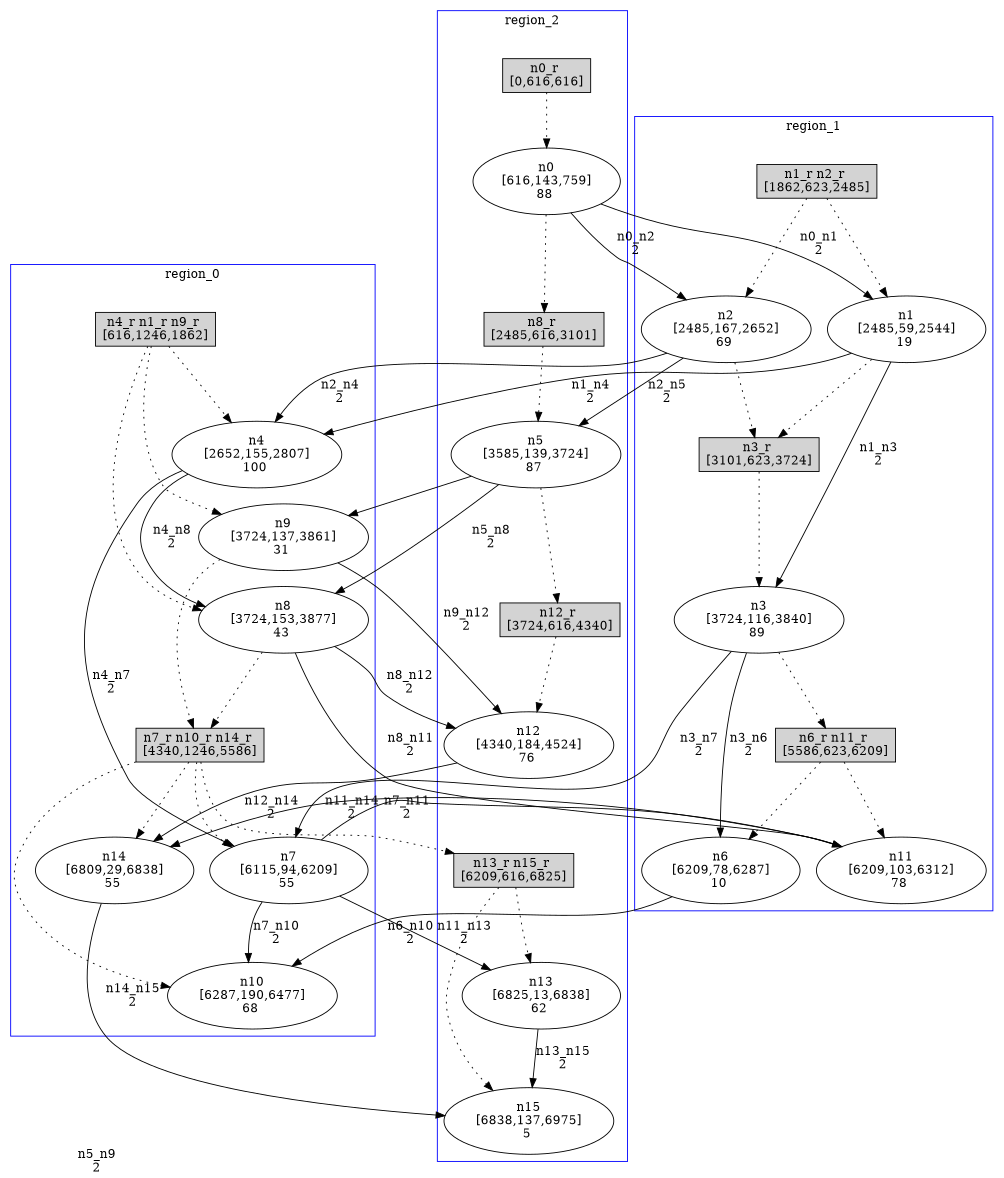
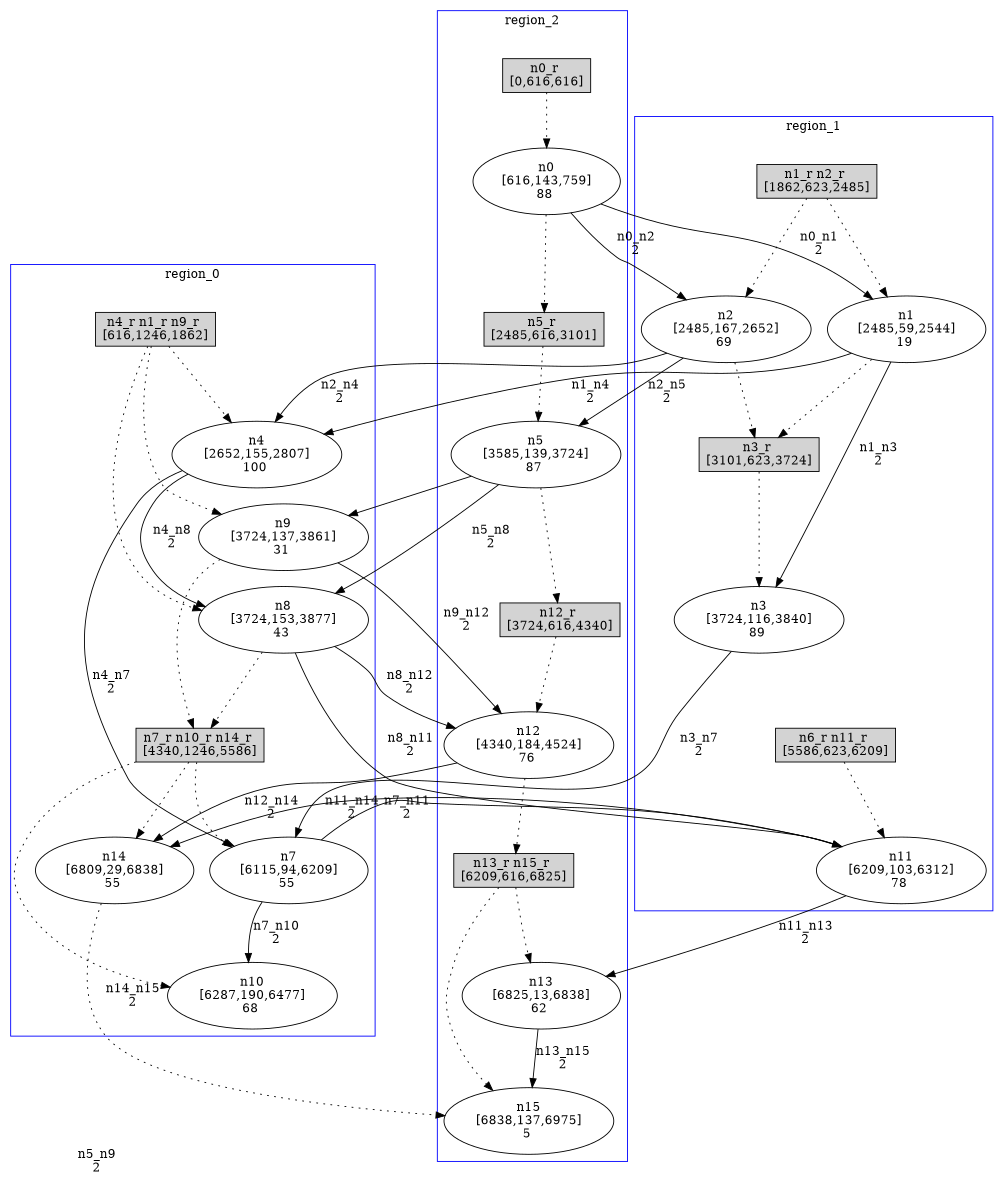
  digraph {
    edge [style=dotted]
    n1 [label="n4_r n1_r n9_r \n[616,1246,1862]" shape=box style=filled]
    n2 [label="n4\n[2652,155,2807]\n100 "]
    n3 [label="n8\n[3724,153,3877]\n43 "]
    n4 [label="n9\n[3724,137,3861]\n31 "]
    n5 [label="n7_r n10_r n14_r \n[4340,1246,5586]" shape=box style=filled]
    n6 [label="n7\n[6115,94,6209]\n55 "]
    n7 [label="n10\n[6287,190,6477]\n68 "]
    n8 [label="n14\n[6809,29,6838]\n55 "]
    n9 [label="n1_r n2_r \n[1862,623,2485]" shape=box style=filled]
    n10 [label="n1\n[2485,59,2544]\n19 "]
    n11 [label="n2\n[2485,167,2652]\n69 "]
    n12 [label="n3_r \n[3101,623,3724]" shape=box style=filled]
    n13 [label="n3\n[3724,116,3840]\n89 "]
    n14 [label="n6_r n11_r \n[5586,623,6209]" shape=box style=filled]
-   n15 [label="n6\n[6209,78,6287]\n10 "]
    n16 [label="n11\n[6209,103,6312]\n78 "]
    n17 [label="n0_r \n[0,616,616]" shape=box style=filled]
    n18 [label="n0\n[616,143,759]\n88 "]
-   n19 [label="n8_r \n[2485,616,3101]" shape=box style=filled]
+   n19 [label="n5_r \n[2485,616,3101]" shape=box style=filled]
    n20 [label="n5\n[3585,139,3724]\n87 "]
    n21 [label="n12_r \n[3724,616,4340]" shape=box style=filled]
    n22 [label="n12\n[4340,184,4524]\n76 "]
    n23 [label="n13_r n15_r \n[6209,616,6825]" shape=box style=filled]
    n24 [label="n13\n[6825,13,6838]\n62 "]
    n25 [label="n15\n[6838,137,6975]\n5 "]
    subgraph cluster_1 {
      color=blue
      label=region_0
      stytle=filled
      n1
      n2
      n3
      n4
      n5
      n6
      n7
      n8
    }
    subgraph cluster_2 {
      color=blue
      label=region_1
      stytle=filled
      n9
      n10
      n11
      n12
      n13
      n14
-     n15
      n16
    }
    subgraph cluster_3 {
      color=blue
      label=region_2
      stytle=filled
      n17
      n18
      n19
      n20
      n21
      n22
      n23
      n24
      n25
    }
    n1 -> n2
    n1 -> n3
    n1 -> n4
    n2 -> n3 [label="n4_n8\n2" style=""]
    n2 -> n6 [label="n4_n7\n2" style=""]
    n3 -> n5
    n3 -> n16 [label="n8_n11\n2" style=""]
    n3 -> n22 [label="n8_n12\n2" style=""]
    n4 -> n5
    n4 -> n22 [label="n9_n12\n2" style=""]
    n5 -> n6
    n5 -> n7
    n5 -> n8
    n6 -> n7 [label="n7_n10\n2" style=""]
    n6 -> n16 [label="n7_n11\n2" style=""]
-   n8 -> n25 [label="n14_n15\n2" style=""]
+   n8 -> n25 [label="n14_n15\n2"]
    n9 -> n10
    n9 -> n11
    n10 -> n2 [label="n1_n4\n2" style=""]
    n10 -> n12
    n10 -> n13 [label="n1_n3\n2" style=""]
    n11 -> n2 [label="n2_n4\n2" style=""]
    n11 -> n12
    n11 -> n20 [label="n2_n5\n2" style=""]
    n12 -> n13
    n13 -> n6 [label="n3_n7\n2" style=""]
-   n13 -> n14
-   n13 -> n15 [label="n3_n6\n2" style=""]
-   n14 -> n15
    n14 -> n16
-   n15 -> n7 [label="n6_n10\n2" style=""]
    n16 -> n8 [label="n11_n14\n2" style=""]
-   n6 -> n24 [label="n11_n13\n2" style=""]
+   n16 -> n24 [label="n11_n13\n2" style=""]
    n17 -> n18
    n18 -> n10 [label="n0_n1\n2" style=""]
    n18 -> n11 [label="n0_n2\n2" style=""]
    n18 -> n19
    n19 -> n20
    n20 -> n3 [label="n5_n8\n2" style=""]
    n20 -> n4 [label="n5_n9\n2" style=""]
    n20 -> n21
    n21 -> n22
    n22 -> n8 [label="n12_n14\n2" style=""]
-   n5 -> n23
+   n22 -> n23
    n23 -> n24
    n23 -> n25
    n24 -> n25 [label="n13_n15\n2" style=""]
  }
